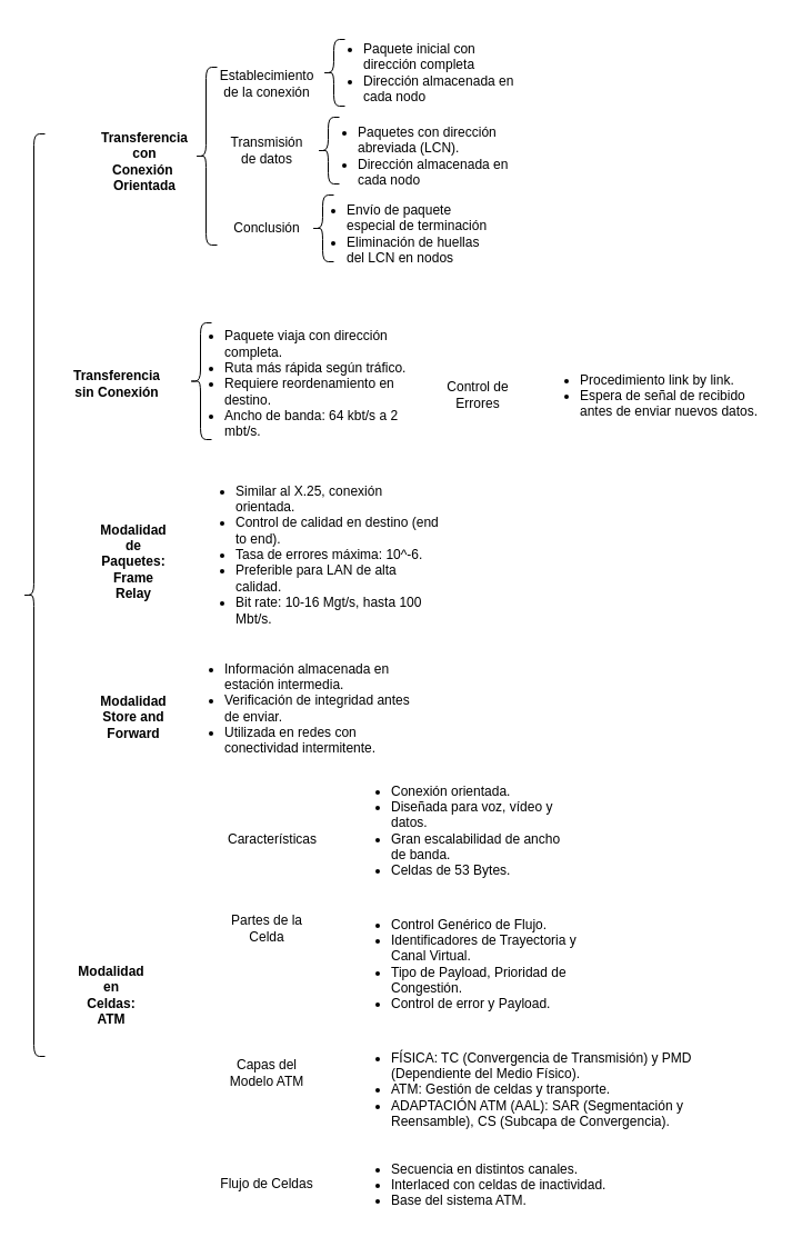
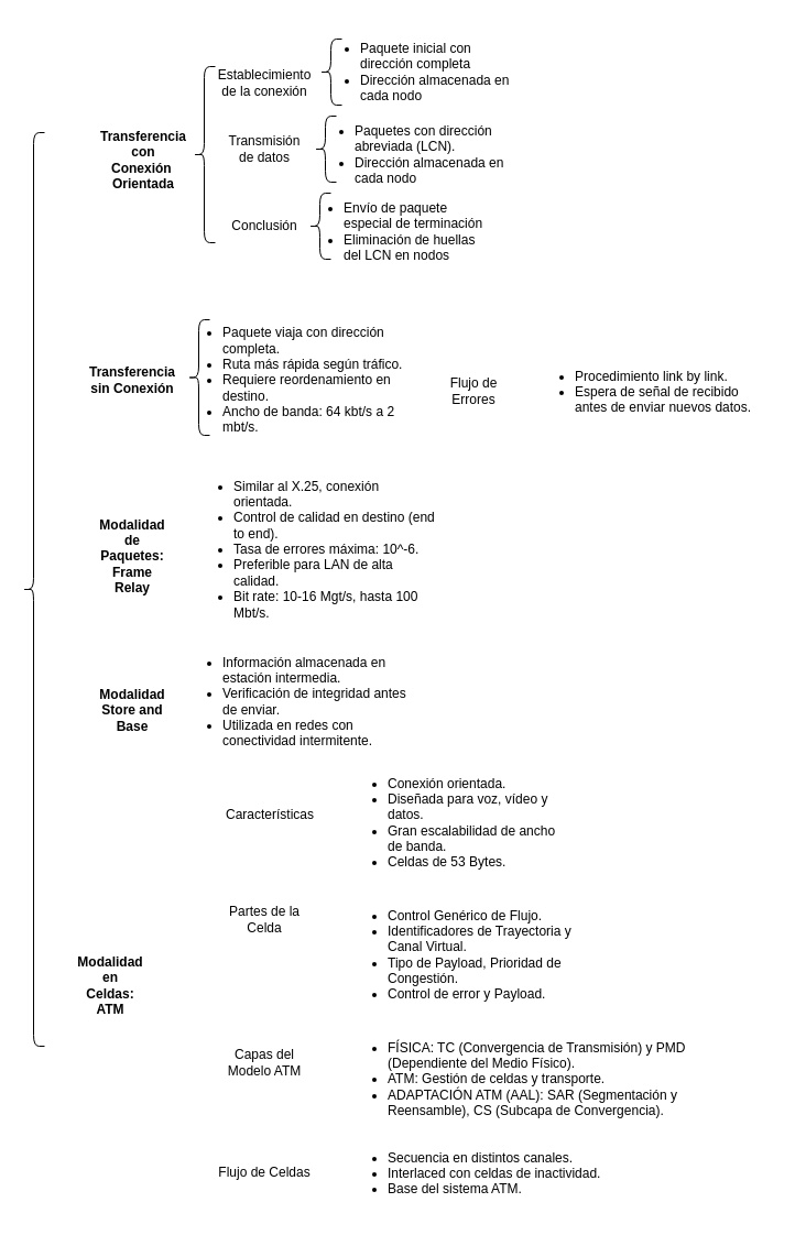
  <mxCell id="0" />
  <mxCell id="1" parent="0" />
  <mxCell id="2" value="Transferencia con Conexión&amp;nbsp; Orientada" style="text;html=1;strokeColor=none;fillColor=none;align=center;verticalAlign=middle;whiteSpace=wrap;rounded=0;fontStyle=1" vertex="1" parent="1"><mxGeometry x="100" y="130" width="60" height="30" as="geometry" /></mxCell>
- <mxCell id="3" value="Transferencia sin Conexión" style="text;html=1;strokeColor=none;fillColor=none;align=center;verticalAlign=middle;whiteSpace=wrap;rounded=0;fontStyle=1" vertex="1" parent="1"><mxGeometry x="75" y="330" width="60" height="30" as="geometry" /></mxCell>
+ <mxCell id="3" value="Transferencia sin Conexión" style="text;html=1;strokeColor=none;fillColor=none;align=center;verticalAlign=middle;whiteSpace=wrap;rounded=0;fontStyle=1" vertex="1" parent="1"><mxGeometry x="90" y="330" width="60" height="30" as="geometry" /></mxCell>
  <mxCell id="4" value="Modalidad de Paquetes: Frame Relay" style="text;html=1;strokeColor=none;fillColor=none;align=center;verticalAlign=middle;whiteSpace=wrap;rounded=0;fontStyle=1" vertex="1" parent="1"><mxGeometry x="90" y="490" width="60" height="30" as="geometry" /></mxCell>
- <mxCell id="5" value="Modalidad Store and Forward" style="text;html=1;strokeColor=none;fillColor=none;align=center;verticalAlign=middle;whiteSpace=wrap;rounded=0;fontStyle=1" vertex="1" parent="1"><mxGeometry x="90" y="630" width="60" height="30" as="geometry" /></mxCell>
+ <mxCell id="5" value="Modalidad Store and Base" style="text;html=1;strokeColor=none;fillColor=none;align=center;verticalAlign=middle;whiteSpace=wrap;rounded=0;fontStyle=1" vertex="1" parent="1"><mxGeometry x="90" y="630" width="60" height="30" as="geometry" /></mxCell>
  <mxCell id="6" value="Modalidad en Celdas: ATM" style="text;html=1;strokeColor=none;fillColor=none;align=center;verticalAlign=middle;whiteSpace=wrap;rounded=0;fontStyle=1" vertex="1" parent="1"><mxGeometry x="70" y="880" width="60" height="30" as="geometry" /></mxCell>
  <mxCell id="7" value="&lt;ul&gt;&lt;li&gt;Paquete inicial con dirección completa&lt;/li&gt;&lt;li&gt;Dirección almacenada en cada nodo&lt;/li&gt;&lt;/ul&gt;" style="text;strokeColor=none;fillColor=none;html=1;whiteSpace=wrap;verticalAlign=middle;overflow=hidden;" vertex="1" parent="1"><mxGeometry x="285" y="20" width="180" height="90" as="geometry" /></mxCell>
  <mxCell id="8" value="Establecimiento de la conexión" style="text;html=1;strokeColor=none;fillColor=none;align=center;verticalAlign=middle;whiteSpace=wrap;rounded=0;" vertex="1" parent="1"><mxGeometry x="210" y="60" width="60" height="30" as="geometry" /></mxCell>
  <mxCell id="9" value="Transmisión de datos" style="text;html=1;strokeColor=none;fillColor=none;align=center;verticalAlign=middle;whiteSpace=wrap;rounded=0;" vertex="1" parent="1"><mxGeometry x="210" y="120" width="60" height="30" as="geometry" /></mxCell>
  <mxCell id="10" value="&lt;ul&gt;&lt;li&gt;Paquetes con dirección abreviada (LCN).&lt;br&gt;&lt;/li&gt;&lt;li&gt;Dirección almacenada en cada nodo&lt;/li&gt;&lt;/ul&gt;" style="text;strokeColor=none;fillColor=none;html=1;whiteSpace=wrap;verticalAlign=middle;overflow=hidden;" vertex="1" parent="1"><mxGeometry x="280" y="95" width="180" height="90" as="geometry" /></mxCell>
  <mxCell id="11" value="Conclusión" style="text;html=1;strokeColor=none;fillColor=none;align=center;verticalAlign=middle;whiteSpace=wrap;rounded=0;" vertex="1" parent="1"><mxGeometry x="210" y="190" width="60" height="30" as="geometry" /></mxCell>
  <mxCell id="12" value="&lt;ul&gt;&lt;li&gt;Envío de paquete especial de terminación&lt;br&gt;&lt;/li&gt;&lt;li&gt;Eliminación de huellas del LCN en nodos&lt;/li&gt;&lt;/ul&gt;" style="text;strokeColor=none;fillColor=none;html=1;whiteSpace=wrap;verticalAlign=middle;overflow=hidden;" vertex="1" parent="1"><mxGeometry x="270" y="165" width="180" height="90" as="geometry" /></mxCell>
  <mxCell id="13" value="&lt;ul&gt;&lt;li&gt;&lt;span style=&quot;background-color: initial;&quot;&gt;Paquete viaja con dirección completa.&lt;/span&gt;&lt;/li&gt;&lt;li&gt;&lt;span style=&quot;background-color: initial;&quot;&gt;Ruta más rápida según tráfico.&lt;/span&gt;&lt;/li&gt;&lt;li&gt;&lt;span style=&quot;background-color: initial;&quot;&gt;Requiere reordenamiento en destino.&lt;/span&gt;&lt;/li&gt;&lt;li&gt;&lt;span style=&quot;background-color: initial;&quot;&gt;Ancho de banda: 64 kbt/s a 2 mbt/s.&lt;/span&gt;&lt;/li&gt;&lt;/ul&gt;" style="text;strokeColor=none;fillColor=none;html=1;whiteSpace=wrap;verticalAlign=middle;overflow=hidden;" vertex="1" parent="1"><mxGeometry x="160" y="275" width="230" height="140" as="geometry" /></mxCell>
- <mxCell id="14" value="Control de Errores" style="text;html=1;strokeColor=none;fillColor=none;align=center;verticalAlign=middle;whiteSpace=wrap;rounded=0;" vertex="1" parent="1"><mxGeometry x="400" y="340" width="60" height="30" as="geometry" /></mxCell>
+ <mxCell id="14" value="Flujo de Errores" style="text;html=1;strokeColor=none;fillColor=none;align=center;verticalAlign=middle;whiteSpace=wrap;rounded=0;" vertex="1" parent="1"><mxGeometry x="400" y="340" width="60" height="30" as="geometry" /></mxCell>
  <mxCell id="15" value="&lt;ul&gt;&lt;li&gt;&lt;span style=&quot;background-color: initial;&quot;&gt;Procedimiento link by link.&lt;/span&gt;&lt;/li&gt;&lt;li&gt;&lt;span style=&quot;background-color: initial;&quot;&gt;Espera de señal de recibido antes de enviar nuevos datos.&lt;/span&gt;&lt;/li&gt;&lt;/ul&gt;" style="text;strokeColor=none;fillColor=none;html=1;whiteSpace=wrap;verticalAlign=middle;overflow=hidden;" vertex="1" parent="1"><mxGeometry x="480" y="320" width="220" height="70" as="geometry" /></mxCell>
  <mxCell id="16" value="&lt;ul&gt;&lt;li&gt;&lt;span style=&quot;background-color: initial;&quot;&gt;Similar al X.25, conexión orientada.&lt;/span&gt;&lt;/li&gt;&lt;li&gt;&lt;span style=&quot;background-color: initial;&quot;&gt;Control de calidad en destino (end to end).&lt;/span&gt;&lt;/li&gt;&lt;li&gt;&lt;span style=&quot;background-color: initial;&quot;&gt;Tasa de errores máxima: 10^-6.&lt;/span&gt;&lt;/li&gt;&lt;li&gt;&lt;span style=&quot;background-color: initial;&quot;&gt;Preferible para LAN de alta calidad.&lt;/span&gt;&lt;/li&gt;&lt;li&gt;&lt;span style=&quot;background-color: initial;&quot;&gt;Bit rate: 10-16 Mgt/s, hasta 100 Mbt/s.&lt;/span&gt;&lt;/li&gt;&lt;/ul&gt;" style="text;strokeColor=none;fillColor=none;html=1;whiteSpace=wrap;verticalAlign=middle;overflow=hidden;" vertex="1" parent="1"><mxGeometry x="170" y="420" width="230" height="150" as="geometry" /></mxCell>
  <mxCell id="17" value="&lt;ul&gt;&lt;li&gt;&lt;span style=&quot;background-color: initial;&quot;&gt;Información almacenada en estación intermedia.&lt;/span&gt;&lt;/li&gt;&lt;li&gt;&lt;span style=&quot;background-color: initial;&quot;&gt;Verificación de integridad antes de enviar.&lt;/span&gt;&lt;/li&gt;&lt;li&gt;&lt;span style=&quot;background-color: initial;&quot;&gt;Utilizada en redes con conectividad intermitente.&lt;/span&gt;&lt;/li&gt;&lt;/ul&gt;" style="text;strokeColor=none;fillColor=none;html=1;whiteSpace=wrap;verticalAlign=middle;overflow=hidden;" vertex="1" parent="1"><mxGeometry x="160" y="580" width="210" height="110" as="geometry" /></mxCell>
- <mxCell id="18" value="Características" style="text;html=1;strokeColor=none;fillColor=none;align=center;verticalAlign=middle;whiteSpace=wrap;rounded=0;" vertex="1" parent="1"><mxGeometry x="200" y="740" width="90" height="30" as="geometry" /></mxCell>
+ <mxCell id="18" value="Características" style="text;html=1;strokeColor=none;fillColor=none;align=center;verticalAlign=middle;whiteSpace=wrap;rounded=0;" vertex="1" parent="1"><mxGeometry x="200" y="725" width="90" height="30" as="geometry" /></mxCell>
  <mxCell id="19" value="Partes de la Celda" style="text;html=1;strokeColor=none;fillColor=none;align=center;verticalAlign=middle;whiteSpace=wrap;rounded=0;" vertex="1" parent="1"><mxGeometry x="195" y="820" width="90" height="30" as="geometry" /></mxCell>
  <mxCell id="20" value="Capas del Modelo ATM" style="text;html=1;strokeColor=none;fillColor=none;align=center;verticalAlign=middle;whiteSpace=wrap;rounded=0;" vertex="1" parent="1"><mxGeometry x="195" y="950" width="90" height="30" as="geometry" /></mxCell>
  <mxCell id="21" value="Flujo de Celdas" style="text;html=1;strokeColor=none;fillColor=none;align=center;verticalAlign=middle;whiteSpace=wrap;rounded=0;" vertex="1" parent="1"><mxGeometry x="195" y="1050" width="90" height="30" as="geometry" /></mxCell>
  <mxCell id="22" value="&lt;ul&gt;&lt;li&gt;&lt;span style=&quot;background-color: initial;&quot;&gt;Conexión orientada.&lt;/span&gt;&lt;/li&gt;&lt;li&gt;&lt;span style=&quot;background-color: initial;&quot;&gt;Diseñada para voz, vídeo y datos.&lt;/span&gt;&lt;/li&gt;&lt;li&gt;&lt;span style=&quot;background-color: initial;&quot;&gt;Gran escalabilidad de ancho de banda.&lt;/span&gt;&lt;/li&gt;&lt;li&gt;&lt;span style=&quot;background-color: initial;&quot;&gt;Celdas de 53 Bytes.&lt;/span&gt;&lt;/li&gt;&lt;/ul&gt;" style="text;strokeColor=none;fillColor=none;html=1;whiteSpace=wrap;verticalAlign=middle;overflow=hidden;" vertex="1" parent="1"><mxGeometry x="310" y="690" width="210" height="110" as="geometry" /></mxCell>
  <mxCell id="23" value="&lt;ul&gt;&lt;li&gt;&lt;span style=&quot;background-color: initial;&quot;&gt;Control Genérico de Flujo.&lt;/span&gt;&lt;/li&gt;&lt;li&gt;&lt;span style=&quot;background-color: initial;&quot;&gt;Identificadores de Trayectoria y Canal Virtual.&lt;/span&gt;&lt;/li&gt;&lt;li&gt;&lt;span style=&quot;background-color: initial;&quot;&gt;Tipo de Payload, Prioridad de Congestión.&lt;/span&gt;&lt;/li&gt;&lt;li&gt;&lt;span style=&quot;background-color: initial;&quot;&gt;Control de error y Payload.&lt;/span&gt;&lt;/li&gt;&lt;/ul&gt;" style="text;strokeColor=none;fillColor=none;html=1;whiteSpace=wrap;verticalAlign=middle;overflow=hidden;" vertex="1" parent="1"><mxGeometry x="310" y="810" width="210" height="110" as="geometry" /></mxCell>
  <mxCell id="24" value="&lt;ul&gt;&lt;li&gt;&lt;span style=&quot;background-color: initial;&quot;&gt;FÍSICA: TC (Convergencia de Transmisión) y PMD (Dependiente del Medio Físico).&lt;/span&gt;&lt;/li&gt;&lt;li&gt;&lt;span style=&quot;background-color: initial;&quot;&gt;ATM: Gestión de celdas y transporte.&lt;/span&gt;&lt;/li&gt;&lt;li&gt;&lt;span style=&quot;background-color: initial;&quot;&gt;ADAPTACIÓN ATM (AAL): SAR (Segmentación y Reensamble), CS (Subcapa de Convergencia).&lt;/span&gt;&lt;/li&gt;&lt;/ul&gt;" style="text;strokeColor=none;fillColor=none;html=1;whiteSpace=wrap;verticalAlign=middle;overflow=hidden;" vertex="1" parent="1"><mxGeometry x="310" y="930" width="330" height="100" as="geometry" /></mxCell>
  <mxCell id="25" value="&lt;ul&gt;&lt;li&gt;&lt;span style=&quot;background-color: initial;&quot;&gt;Secuencia en distintos canales.&lt;/span&gt;&lt;/li&gt;&lt;li&gt;&lt;span style=&quot;background-color: initial;&quot;&gt;Interlaced con celdas de inactividad.&lt;/span&gt;&lt;/li&gt;&lt;li&gt;&lt;span style=&quot;background-color: initial;&quot;&gt;Base del sistema ATM.&lt;/span&gt;&lt;/li&gt;&lt;/ul&gt;" style="text;strokeColor=none;fillColor=none;html=1;whiteSpace=wrap;verticalAlign=middle;overflow=hidden;" vertex="1" parent="1"><mxGeometry x="310" y="1030" width="240" height="70" as="geometry" /></mxCell>
  <mxCell id="26" value="" style="shape=curlyBracket;whiteSpace=wrap;html=1;rounded=1;labelPosition=left;verticalLabelPosition=middle;align=right;verticalAlign=middle;" vertex="1" parent="1"><mxGeometry x="20" y="120" width="20" height="830" as="geometry" /></mxCell>
  <mxCell id="27" value="" style="shape=curlyBracket;whiteSpace=wrap;html=1;rounded=1;labelPosition=left;verticalLabelPosition=middle;align=right;verticalAlign=middle;" vertex="1" parent="1"><mxGeometry x="175" y="60" width="20" height="160" as="geometry" /></mxCell>
  <mxCell id="28" value="" style="shape=curlyBracket;whiteSpace=wrap;html=1;rounded=1;labelPosition=left;verticalLabelPosition=middle;align=right;verticalAlign=middle;" vertex="1" parent="1"><mxGeometry x="170" y="290" width="20" height="105" as="geometry" /></mxCell>
  <mxCell id="29" value="" style="shape=curlyBracket;whiteSpace=wrap;html=1;rounded=1;labelPosition=left;verticalLabelPosition=middle;align=right;verticalAlign=middle;" vertex="1" parent="1"><mxGeometry x="290" y="35" width="20" height="60" as="geometry" /></mxCell>
  <mxCell id="30" value="" style="shape=curlyBracket;whiteSpace=wrap;html=1;rounded=1;labelPosition=left;verticalLabelPosition=middle;align=right;verticalAlign=middle;" vertex="1" parent="1"><mxGeometry x="285" y="105" width="20" height="60" as="geometry" /></mxCell>
  <mxCell id="31" value="" style="shape=curlyBracket;whiteSpace=wrap;html=1;rounded=1;labelPosition=left;verticalLabelPosition=middle;align=right;verticalAlign=middle;" vertex="1" parent="1"><mxGeometry x="280" y="175" width="20" height="60" as="geometry" /></mxCell>
